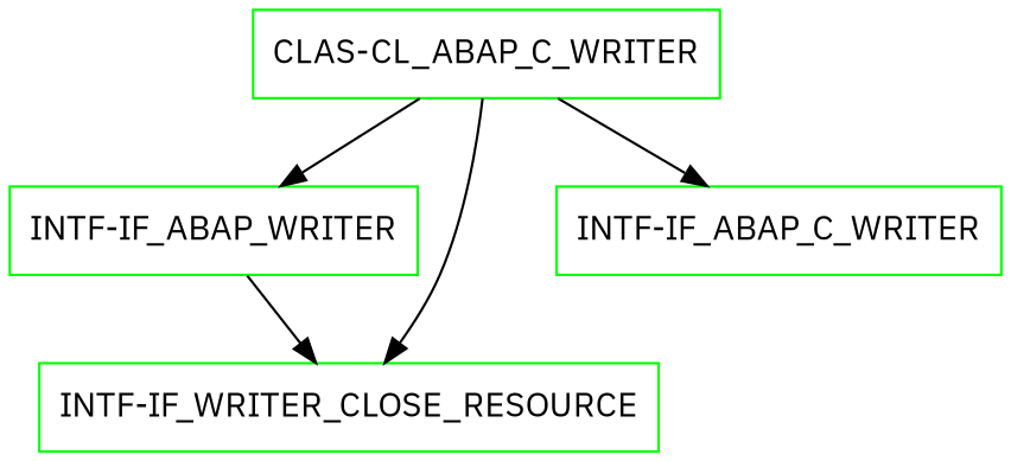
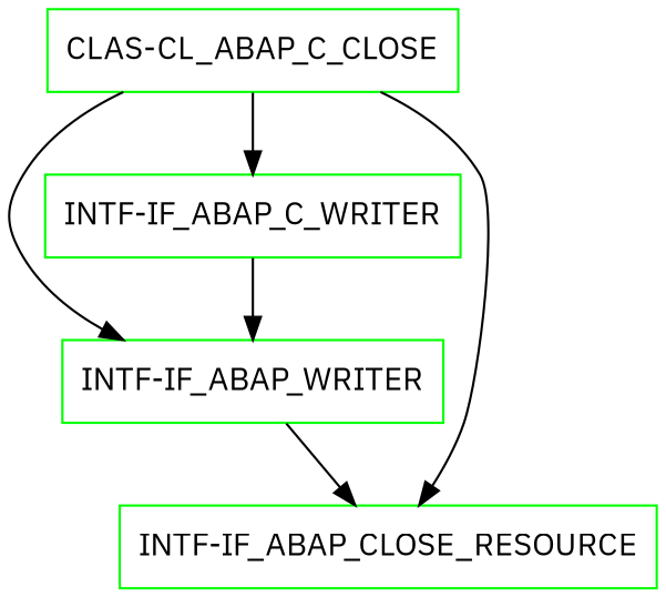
  digraph {
    fontname="IBM Plex Sans"
    node [color=green fontname="IBM Plex Sans" shape=box]
    edge [fontname="IBM Plex Sans"]
-   "CLAS-CL_ABAP_C_WRITER"
+   "CLAS-CL_ABAP_C_WRITER" [label="CLAS-CL_ABAP_C_CLOSE"]
    "INTF-IF_ABAP_WRITER"
-   "INTF-IF_ABAP_CLOSE_RESOURCE" [label="INTF-IF_WRITER_CLOSE_RESOURCE"]
+   "INTF-IF_ABAP_CLOSE_RESOURCE"
    "INTF-IF_ABAP_C_WRITER"
    "CLAS-CL_ABAP_C_WRITER" -> "INTF-IF_ABAP_WRITER"
    "CLAS-CL_ABAP_C_WRITER" -> "INTF-IF_ABAP_CLOSE_RESOURCE"
    "CLAS-CL_ABAP_C_WRITER" -> "INTF-IF_ABAP_C_WRITER"
    "INTF-IF_ABAP_WRITER" -> "INTF-IF_ABAP_CLOSE_RESOURCE"
+   "INTF-IF_ABAP_C_WRITER" -> "INTF-IF_ABAP_WRITER"
  }
